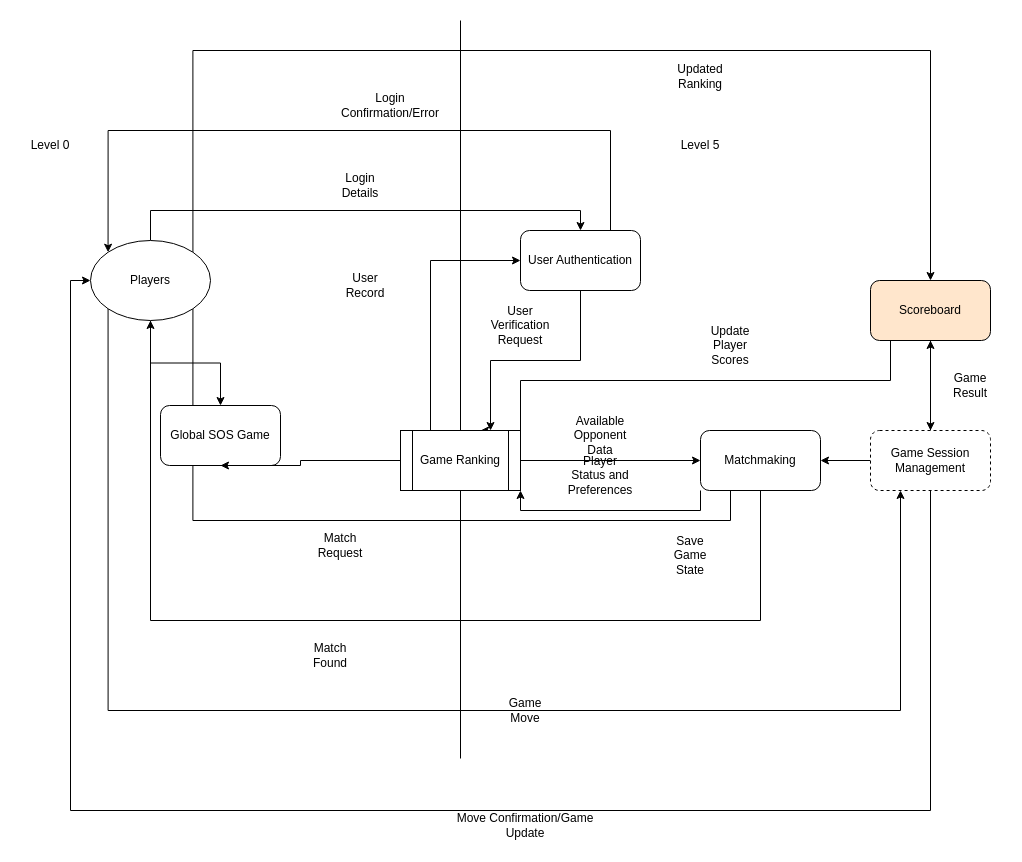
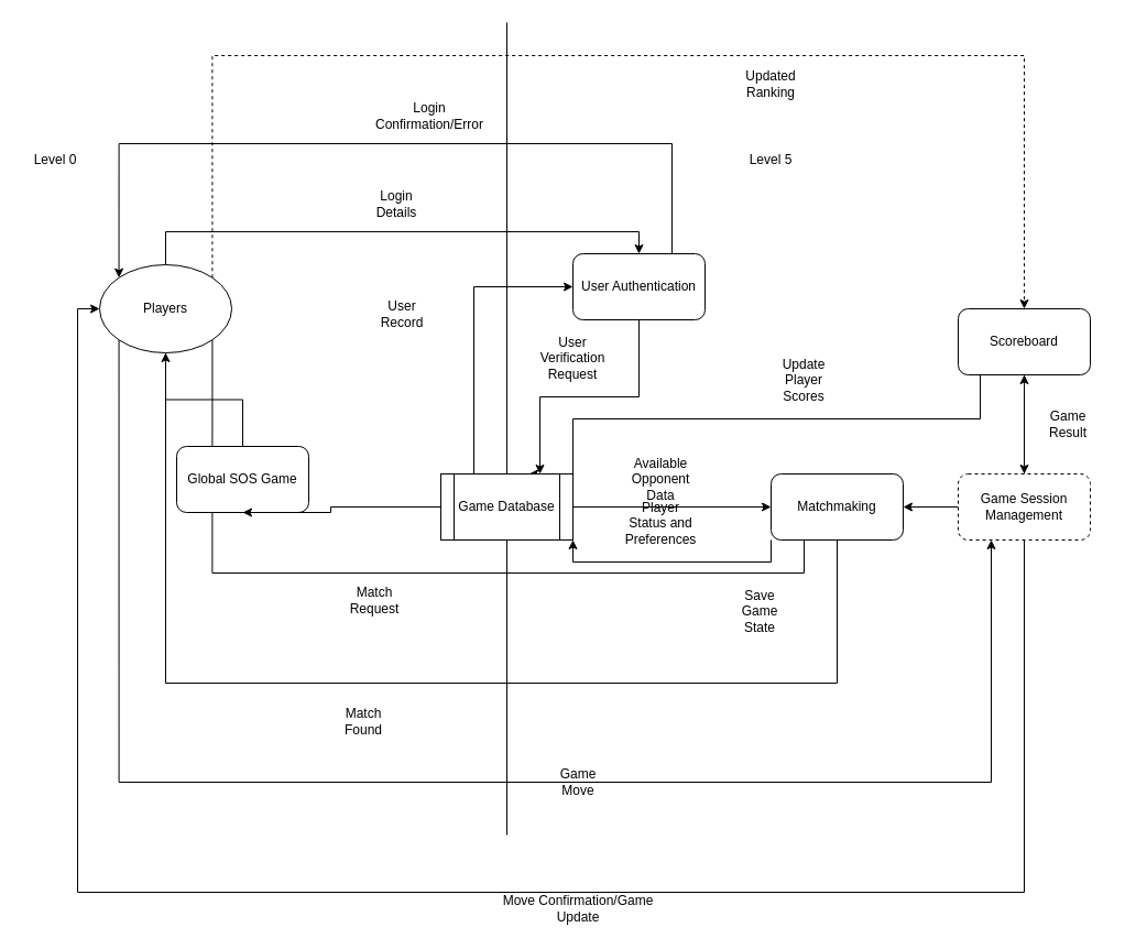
  <mxCell id="0" />
  <mxCell id="1" parent="0" />
- <mxCell id="2" style="edgeStyle=orthogonalEdgeStyle;rounded=0;orthogonalLoop=1;jettySize=auto;html=1;" edge="1" parent="1" source="7" target="10"><mxGeometry relative="1" as="geometry" /></mxCell>
+ <mxCell id="2" style="edgeStyle=orthogonalEdgeStyle;rounded=0;orthogonalLoop=1;jettySize=auto;html=1;endArrow=none;" edge="1" parent="1" source="7" target="10"><mxGeometry relative="1" as="geometry" /></mxCell>
  <mxCell id="3" style="edgeStyle=orthogonalEdgeStyle;rounded=0;orthogonalLoop=1;jettySize=auto;html=1;exitX=0.5;exitY=0;exitDx=0;exitDy=0;entryX=0.5;entryY=0;entryDx=0;entryDy=0;" edge="1" parent="1" source="7" target="15"><mxGeometry relative="1" as="geometry" /></mxCell>
  <mxCell id="4" style="edgeStyle=orthogonalEdgeStyle;rounded=0;orthogonalLoop=1;jettySize=auto;html=1;exitX=1;exitY=1;exitDx=0;exitDy=0;entryX=0.25;entryY=1;entryDx=0;entryDy=0;" edge="1" parent="1" source="7" target="18"><mxGeometry relative="1" as="geometry"><Array as="points"><mxPoint x="192" y="520" /><mxPoint x="730" y="520" /><mxPoint x="730" y="460" /></Array></mxGeometry></mxCell>
  <mxCell id="5" style="edgeStyle=orthogonalEdgeStyle;rounded=0;orthogonalLoop=1;jettySize=auto;html=1;exitX=0;exitY=1;exitDx=0;exitDy=0;entryX=0.25;entryY=1;entryDx=0;entryDy=0;" edge="1" parent="1" source="7" target="22"><mxGeometry relative="1" as="geometry"><Array as="points"><mxPoint x="108" y="710" /><mxPoint x="900" y="710" /></Array></mxGeometry></mxCell>
- <mxCell id="6" style="edgeStyle=orthogonalEdgeStyle;rounded=0;orthogonalLoop=1;jettySize=auto;html=1;exitX=1;exitY=0;exitDx=0;exitDy=0;entryX=0.5;entryY=0;entryDx=0;entryDy=0;" edge="1" parent="1" source="7" target="25"><mxGeometry relative="1" as="geometry"><Array as="points"><mxPoint x="192" y="50" /><mxPoint x="930" y="50" /></Array></mxGeometry></mxCell>
+ <mxCell id="6" style="edgeStyle=orthogonalEdgeStyle;rounded=0;orthogonalLoop=1;jettySize=auto;html=1;exitX=1;exitY=0;exitDx=0;exitDy=0;entryX=0.5;entryY=0;entryDx=0;entryDy=0;dashed=1;" edge="1" parent="1" source="7" target="25"><mxGeometry relative="1" as="geometry"><Array as="points"><mxPoint x="192" y="50" /><mxPoint x="930" y="50" /></Array></mxGeometry></mxCell>
  <mxCell id="7" value="Players" style="ellipse;whiteSpace=wrap;html=1;" vertex="1" parent="1"><mxGeometry x="90" y="240" width="120" height="80" as="geometry" /></mxCell>
  <mxCell id="8" value="" style="endArrow=none;html=1;rounded=0;" edge="1" parent="1" source="29"><mxGeometry width="50" height="50" relative="1" as="geometry"><mxPoint x="460" y="758" as="sourcePoint" /><mxPoint x="460" as="targetPoint" y="20" /></mxGeometry></mxCell>
  <mxCell id="9" value="Level 0" style="text;html=1;align=center;verticalAlign=middle;whiteSpace=wrap;rounded=0;" vertex="1" parent="1"><mxGeometry x="20" y="130" width="60" height="30" as="geometry" /></mxCell>
  <mxCell id="10" value="Global SOS Game" style="rounded=1;whiteSpace=wrap;html=1;" vertex="1" parent="1"><mxGeometry x="160" y="405" width="120" height="60" as="geometry" /></mxCell>
  <mxCell id="11" style="edgeStyle=orthogonalEdgeStyle;rounded=0;orthogonalLoop=1;jettySize=auto;html=1;entryX=0.5;entryY=1;entryDx=0;entryDy=0;" edge="1" parent="1" source="29" target="10"><mxGeometry relative="1" as="geometry"><Array as="points"><mxPoint x="300" y="460" /></Array></mxGeometry></mxCell>
  <mxCell id="12" value="Level 5" style="text;html=1;align=center;verticalAlign=middle;whiteSpace=wrap;rounded=0;" vertex="1" parent="1"><mxGeometry x="670" y="130" width="60" height="30" as="geometry" /></mxCell>
  <mxCell id="13" style="edgeStyle=orthogonalEdgeStyle;rounded=0;orthogonalLoop=1;jettySize=auto;html=1;entryX=0.75;entryY=0;entryDx=0;entryDy=0;" edge="1" parent="1" source="15" target="29"><mxGeometry relative="1" as="geometry" /></mxCell>
  <mxCell id="14" style="edgeStyle=orthogonalEdgeStyle;rounded=0;orthogonalLoop=1;jettySize=auto;html=1;exitX=0.75;exitY=0;exitDx=0;exitDy=0;entryX=0;entryY=0;entryDx=0;entryDy=0;" edge="1" parent="1" source="15" target="7"><mxGeometry relative="1" as="geometry"><Array as="points"><mxPoint x="610" y="130" /><mxPoint x="108" y="130" /></Array></mxGeometry></mxCell>
  <mxCell id="15" value="User Authentication" style="rounded=1;whiteSpace=wrap;html=1;" vertex="1" parent="1"><mxGeometry x="520" y="230" width="120" height="60" as="geometry" /></mxCell>
  <mxCell id="16" style="edgeStyle=orthogonalEdgeStyle;rounded=0;orthogonalLoop=1;jettySize=auto;html=1;entryX=0.5;entryY=1;entryDx=0;entryDy=0;" edge="1" parent="1" source="18" target="7"><mxGeometry relative="1" as="geometry"><Array as="points"><mxPoint x="760" y="620" /><mxPoint x="150" y="620" /></Array></mxGeometry></mxCell>
  <mxCell id="17" style="edgeStyle=orthogonalEdgeStyle;rounded=0;orthogonalLoop=1;jettySize=auto;html=1;exitX=0;exitY=1;exitDx=0;exitDy=0;entryX=1;entryY=1;entryDx=0;entryDy=0;" edge="1" parent="1" source="18" target="29"><mxGeometry relative="1" as="geometry" /></mxCell>
  <mxCell id="18" value="Matchmaking" style="rounded=1;whiteSpace=wrap;html=1;" vertex="1" parent="1"><mxGeometry x="700" y="430" width="120" height="60" as="geometry" /></mxCell>
  <mxCell id="19" style="rounded=0;orthogonalLoop=1;jettySize=auto;html=1;entryX=1;entryY=0.5;entryDx=0;entryDy=0;" edge="1" parent="1" source="22" target="18"><mxGeometry relative="1" as="geometry" /></mxCell>
  <mxCell id="20" style="edgeStyle=orthogonalEdgeStyle;rounded=0;orthogonalLoop=1;jettySize=auto;html=1;exitX=0.5;exitY=1;exitDx=0;exitDy=0;entryX=0;entryY=0.5;entryDx=0;entryDy=0;" edge="1" parent="1" source="22" target="7"><mxGeometry relative="1" as="geometry"><Array as="points"><mxPoint x="930" y="810" /><mxPoint x="70" y="810" /><mxPoint x="70" y="280" /></Array></mxGeometry></mxCell>
  <mxCell id="21" style="edgeStyle=orthogonalEdgeStyle;rounded=0;orthogonalLoop=1;jettySize=auto;html=1;" edge="1" parent="1" source="22" target="25"><mxGeometry relative="1" as="geometry" /></mxCell>
  <mxCell id="22" value="Game Session Management" style="rounded=1;whiteSpace=wrap;html=1;dashed=1;" vertex="1" parent="1"><mxGeometry x="870" y="430" width="120" height="60" as="geometry" /></mxCell>
  <mxCell id="23" style="edgeStyle=orthogonalEdgeStyle;rounded=0;orthogonalLoop=1;jettySize=auto;html=1;" edge="1" parent="1" source="25" target="22"><mxGeometry relative="1" as="geometry" /></mxCell>
  <mxCell id="24" style="edgeStyle=orthogonalEdgeStyle;rounded=0;orthogonalLoop=1;jettySize=auto;html=1;entryX=1;entryY=0;entryDx=0;entryDy=0;" edge="1" parent="1"><mxGeometry relative="1" as="geometry"><mxPoint x="890" y="340" as="sourcePoint" /><mxPoint x="480" y="430" as="targetPoint" /><Array as="points"><mxPoint x="890" y="380" /><mxPoint x="520" y="380" /><mxPoint x="520" y="430" /></Array></mxGeometry></mxCell>
- <mxCell id="25" value="Scoreboard" style="rounded=1;whiteSpace=wrap;html=1;fillColor=#ffe6cc;" vertex="1" parent="1"><mxGeometry x="870" y="280" width="120" height="60" as="geometry" /></mxCell>
+ <mxCell id="25" value="Scoreboard" style="rounded=1;whiteSpace=wrap;html=1;" vertex="1" parent="1"><mxGeometry x="870" y="280" width="120" height="60" as="geometry" /></mxCell>
  <mxCell id="26" value="" style="endArrow=none;html=1;rounded=0;" edge="1" parent="1" target="29"><mxGeometry width="50" height="50" relative="1" as="geometry"><mxPoint x="460" y="758" as="sourcePoint" /><mxPoint x="460" as="targetPoint" y="20" /></mxGeometry></mxCell>
  <mxCell id="27" style="edgeStyle=orthogonalEdgeStyle;rounded=0;orthogonalLoop=1;jettySize=auto;html=1;exitX=1;exitY=0.5;exitDx=0;exitDy=0;entryX=0;entryY=0.5;entryDx=0;entryDy=0;" edge="1" parent="1" source="29" target="18"><mxGeometry relative="1" as="geometry" /></mxCell>
  <mxCell id="28" style="edgeStyle=orthogonalEdgeStyle;rounded=0;orthogonalLoop=1;jettySize=auto;html=1;exitX=0.25;exitY=0;exitDx=0;exitDy=0;entryX=0;entryY=0.5;entryDx=0;entryDy=0;" edge="1" parent="1" source="29" target="15"><mxGeometry relative="1" as="geometry" /></mxCell>
- <mxCell id="29" value="Game Ranking" style="shape=process;whiteSpace=wrap;html=1;backgroundOutline=1;" vertex="1" parent="1"><mxGeometry x="400" y="430" width="120" height="60" as="geometry" /></mxCell>
+ <mxCell id="29" value="Game Database" style="shape=process;whiteSpace=wrap;html=1;backgroundOutline=1;" vertex="1" parent="1"><mxGeometry x="400" y="430" width="120" height="60" as="geometry" /></mxCell>
  <mxCell id="30" value="Login Details" style="text;html=1;align=center;verticalAlign=middle;whiteSpace=wrap;rounded=0;" vertex="1" parent="1"><mxGeometry x="330" y="170" width="60" height="30" as="geometry" /></mxCell>
  <mxCell id="31" value="User Verification Request" style="text;html=1;align=center;verticalAlign=middle;whiteSpace=wrap;rounded=0;" vertex="1" parent="1"><mxGeometry x="490" y="310" width="60" height="30" as="geometry" /></mxCell>
  <mxCell id="32" value="User Record" style="text;html=1;align=center;verticalAlign=middle;whiteSpace=wrap;rounded=0;" vertex="1" parent="1"><mxGeometry x="335" y="270" width="60" height="30" as="geometry" /></mxCell>
  <mxCell id="33" value="Login Confirmation/Error" style="text;html=1;align=center;verticalAlign=middle;whiteSpace=wrap;rounded=0;" vertex="1" parent="1"><mxGeometry x="330" y="90" width="120" height="30" as="geometry" /></mxCell>
  <mxCell id="34" value="Match Request" style="text;html=1;align=center;verticalAlign=middle;whiteSpace=wrap;rounded=0;" vertex="1" parent="1"><mxGeometry x="310" y="530" width="60" height="30" as="geometry" /></mxCell>
  <mxCell id="35" value="Match Found" style="text;html=1;align=center;verticalAlign=middle;whiteSpace=wrap;rounded=0;" vertex="1" parent="1"><mxGeometry x="300" y="640" width="60" height="30" as="geometry" /></mxCell>
  <mxCell id="36" value="Player Status and Preferences" style="text;html=1;align=center;verticalAlign=middle;whiteSpace=wrap;rounded=0;" vertex="1" parent="1"><mxGeometry x="570" y="460" width="60" height="30" as="geometry" /></mxCell>
  <mxCell id="37" value="Available Opponent Data" style="text;html=1;align=center;verticalAlign=middle;whiteSpace=wrap;rounded=0;" vertex="1" parent="1"><mxGeometry x="570" y="420" width="60" height="30" as="geometry" /></mxCell>
  <mxCell id="38" value="Game Move" style="text;html=1;align=center;verticalAlign=middle;whiteSpace=wrap;rounded=0;" vertex="1" parent="1"><mxGeometry x="495" y="695" width="60" height="30" as="geometry" /></mxCell>
  <mxCell id="39" value="Save Game State" style="text;html=1;align=center;verticalAlign=middle;whiteSpace=wrap;rounded=0;" vertex="1" parent="1"><mxGeometry x="660" y="540" width="60" height="30" as="geometry" /></mxCell>
  <mxCell id="40" value="Move Confirmation/Game Update" style="text;html=1;align=center;verticalAlign=middle;whiteSpace=wrap;rounded=0;" vertex="1" parent="1"><mxGeometry x="450" y="810" width="150" height="30" as="geometry" /></mxCell>
  <mxCell id="41" value="Game Result" style="text;html=1;align=center;verticalAlign=middle;whiteSpace=wrap;rounded=0;" vertex="1" parent="1"><mxGeometry x="940" y="370" width="60" height="30" as="geometry" /></mxCell>
  <mxCell id="42" value="Update Player Scores" style="text;html=1;align=center;verticalAlign=middle;whiteSpace=wrap;rounded=0;" vertex="1" parent="1"><mxGeometry x="700" y="330" width="60" height="30" as="geometry" /></mxCell>
  <mxCell id="43" value="Updated Ranking" style="text;html=1;align=center;verticalAlign=middle;whiteSpace=wrap;rounded=0;" vertex="1" parent="1"><mxGeometry x="670" y="61" width="60" height="30" as="geometry" /></mxCell>
